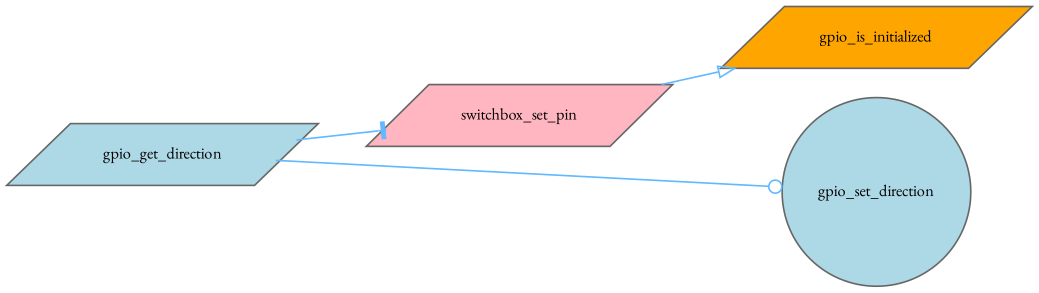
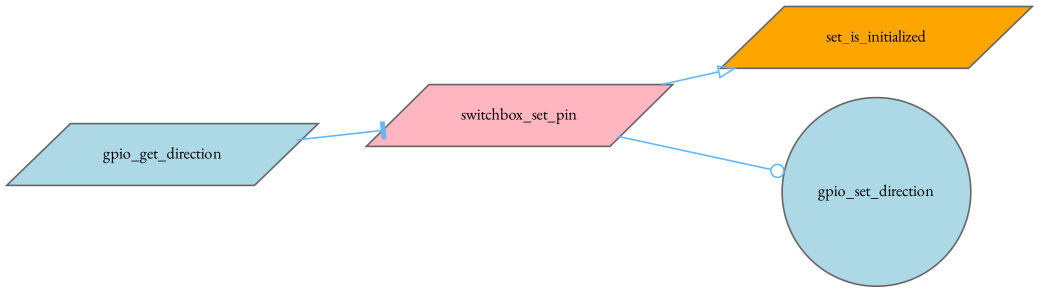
  digraph {
    fontname="EB Garamond"
    rankdir=LR
    node [color=grey40 fillcolor=lightblue fontname="EB Garamond" fontsize=10 shape=parallelogram style=filled]
    edge [color=steelblue1 fontname="EB Garamond" fontsize=10 labelfontname=Helvetica labelfontsize=10 style=solid]
    n1 [color=gray40 fillcolor=lightpink fontcolor=black height=0.2 label=switchbox_set_pin width=0.4]
-   n2 [fillcolor=orange height=0.2 label=gpio_is_initialized width=0.4]
+   n2 [fillcolor=orange height=0.2 label=set_is_initialized width=0.4]
    n3 [height=0.2 label=gpio_set_direction shape=circle width=0.4]
    n4 [height=0.2 label=gpio_get_direction width=0.4]
    n1 -> n2 [arrowhead=onormal]
-   n4 -> n3 [arrowhead=odot]
+   n1 -> n3 [arrowhead=odot]
    n4 -> n1 [arrowhead=tee]
  }
